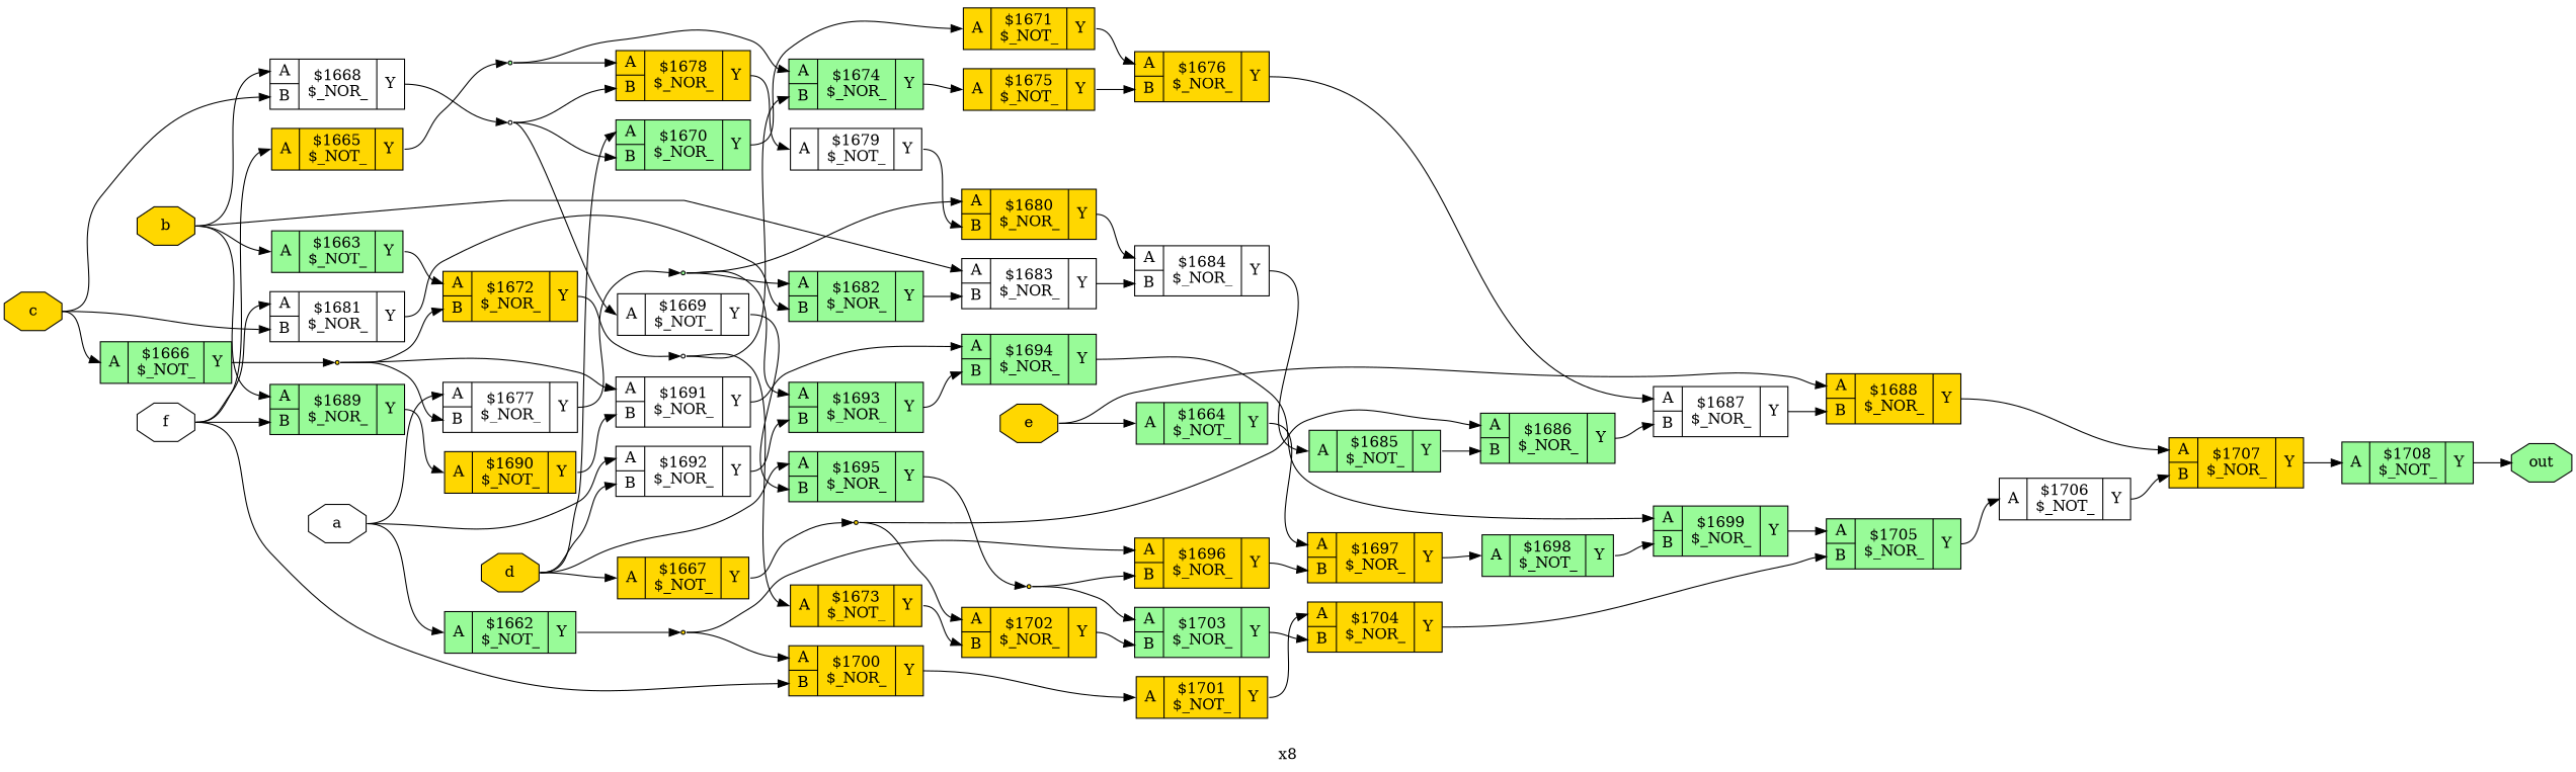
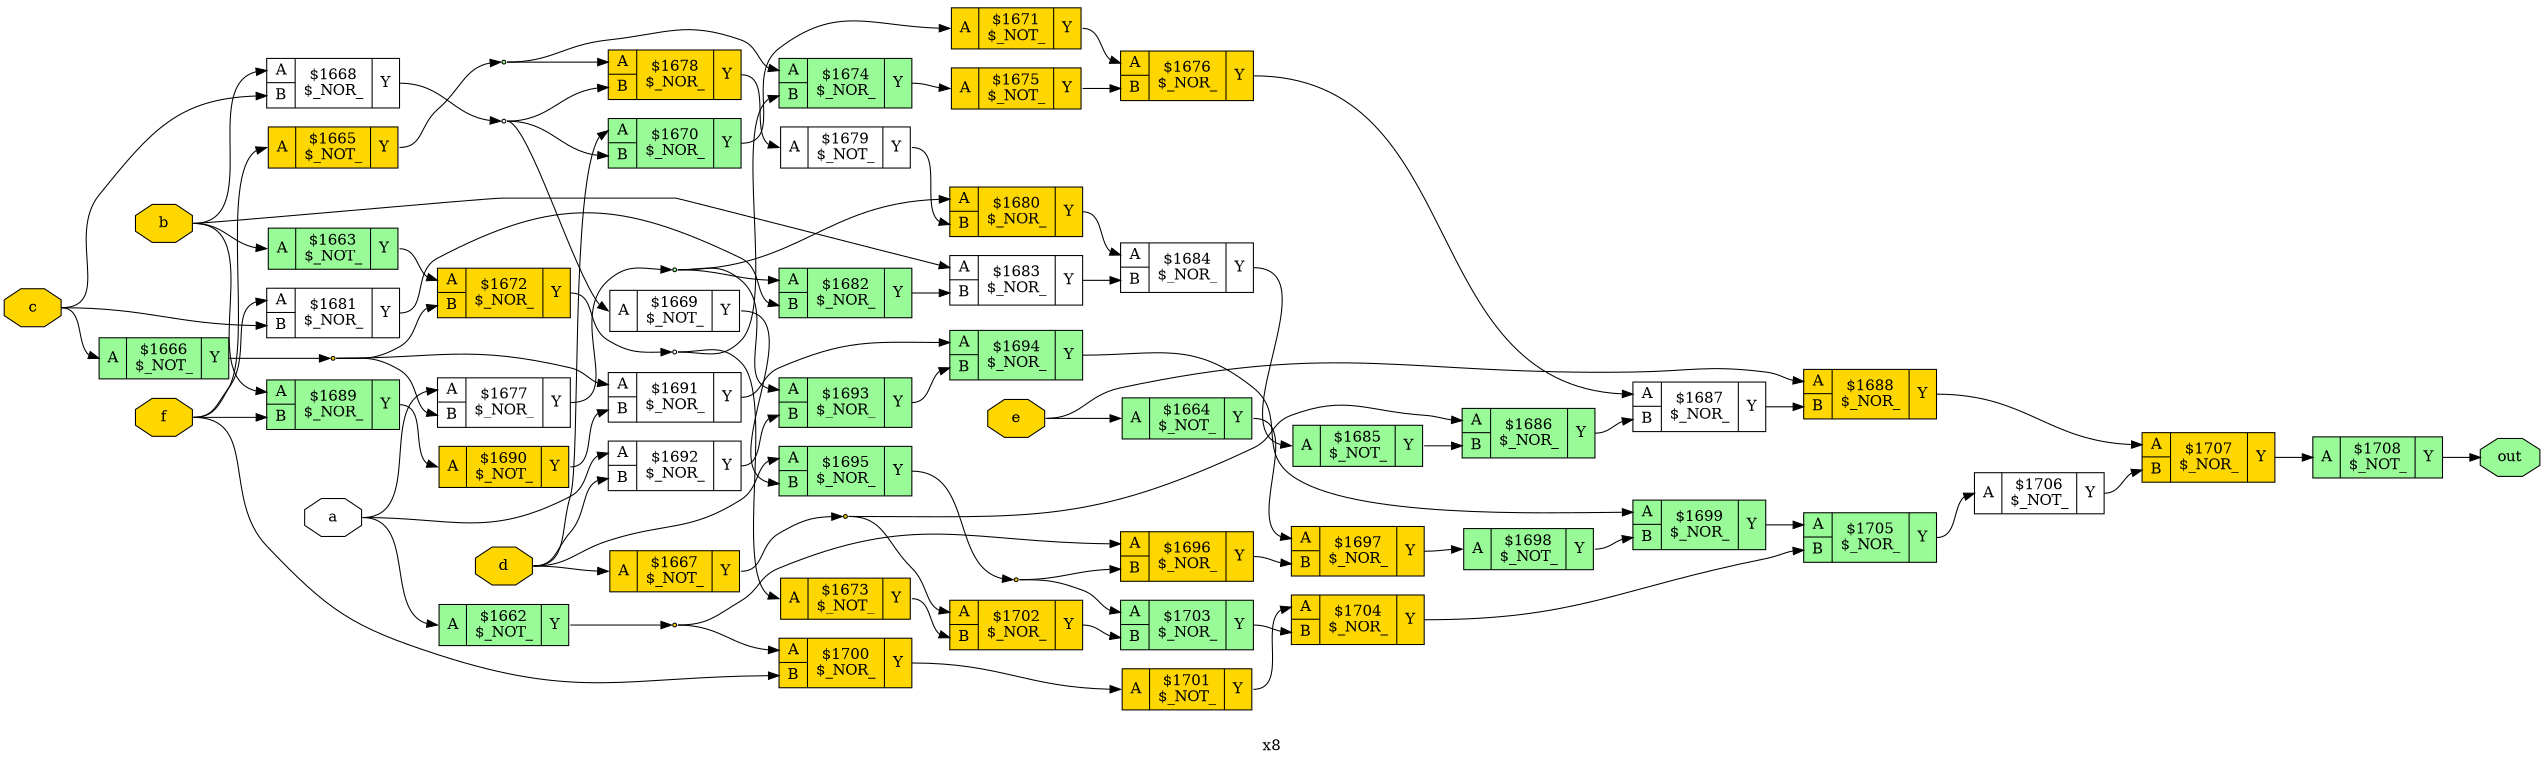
  digraph {
    label=x8
    rankdir=LR
    remincross=true
    node [fillcolor=gold shape=record style=filled]
    edge [color=black headport="p54:w" tailport="p55:e"]
    n47 [color=black fillcolor=white fontcolor=black label=a shape=octagon]
    c56 [fillcolor=palegreen label="{{<p54> A}|$1662\n$_NOT_|{<p55> Y}}"]
    c72 [fillcolor=white label="{{<p54> A|<p62> B}|$1677\n$_NOR_|{<p55> Y}}"]
    c87 [fillcolor=white label="{{<p54> A|<p62> B}|$1692\n$_NOR_|{<p55> Y}}"]
    n45 [shape=point]
    n14 [fillcolor=palegreen shape=point]
    c88 [fillcolor=palegreen label="{{<p54> A|<p62> B}|$1693\n$_NOR_|{<p55> Y}}"]
    n48 [color=black fontcolor=black label=b shape=octagon]
    c57 [fillcolor=palegreen label="{{<p54> A}|$1663\n$_NOT_|{<p55> Y}}"]
    c63 [fillcolor=white label="{{<p54> A|<p62> B}|$1668\n$_NOR_|{<p55> Y}}"]
    c78 [fillcolor=white label="{{<p54> A|<p62> B}|$1683\n$_NOR_|{<p55> Y}}"]
    c84 [fillcolor=palegreen label="{{<p54> A|<p62> B}|$1689\n$_NOR_|{<p55> Y}}"]
    c67 [label="{{<p54> A|<p62> B}|$1672\n$_NOR_|{<p55> Y}}"]
    n5 [fillcolor=white shape=point]
    c79 [fillcolor=white label="{{<p54> A|<p62> B}|$1684\n$_NOR_|{<p55> Y}}"]
    c85 [label="{{<p54> A}|$1690\n$_NOT_|{<p55> Y}}"]
    n49 [color=black fontcolor=black label=c shape=octagon]
    c60 [fillcolor=palegreen label="{{<p54> A}|$1666\n$_NOT_|{<p55> Y}}"]
    c76 [fillcolor=white label="{{<p54> A|<p62> B}|$1681\n$_NOR_|{<p55> Y}}"]
    n3 [shape=point]
    c77 [fillcolor=palegreen label="{{<p54> A|<p62> B}|$1682\n$_NOR_|{<p55> Y}}"]
    n50 [color=black fontcolor=black label=d shape=octagon]
    c61 [label="{{<p54> A}|$1667\n$_NOT_|{<p55> Y}}"]
    c65 [fillcolor=palegreen label="{{<p54> A|<p62> B}|$1670\n$_NOR_|{<p55> Y}}"]
    c90 [fillcolor=palegreen label="{{<p54> A|<p62> B}|$1695\n$_NOR_|{<p55> Y}}"]
    n4 [shape=point]
    c66 [label="{{<p54> A}|$1671\n$_NOT_|{<p55> Y}}"]
    n32 [shape=point]
    n51 [color=black fontcolor=black label=e shape=octagon]
    c58 [fillcolor=palegreen label="{{<p54> A}|$1664\n$_NOT_|{<p55> Y}}"]
    c83 [label="{{<p54> A|<p62> B}|$1688\n$_NOR_|{<p55> Y}}"]
    c92 [label="{{<p54> A|<p62> B}|$1697\n$_NOR_|{<p55> Y}}"]
    c102 [label="{{<p54> A|<p62> B}|$1707\n$_NOR_|{<p55> Y}}"]
-   n52 [color=black fillcolor=white fontcolor=black label=f shape=octagon]
+   n52 [color=black fontcolor=black label=f shape=octagon]
    c59 [label="{{<p54> A}|$1665\n$_NOT_|{<p55> Y}}"]
    c95 [label="{{<p54> A|<p62> B}|$1700\n$_NOR_|{<p55> Y}}"]
    n2 [fillcolor=palegreen shape=point]
    c96 [label="{{<p54> A}|$1701\n$_NOT_|{<p55> Y}}"]
    n53 [color=black fillcolor=palegreen fontcolor=black label=out shape=octagon]
    c91 [label="{{<p54> A|<p62> B}|$1696\n$_NOR_|{<p55> Y}}"]
    n9 [fillcolor=white shape=point]
    c93 [fillcolor=palegreen label="{{<p54> A}|$1698\n$_NOT_|{<p55> Y}}"]
    c69 [fillcolor=palegreen label="{{<p54> A|<p62> B}|$1674\n$_NOR_|{<p55> Y}}"]
    c73 [label="{{<p54> A|<p62> B}|$1678\n$_NOR_|{<p55> Y}}"]
    c86 [fillcolor=white label="{{<p54> A|<p62> B}|$1691\n$_NOR_|{<p55> Y}}"]
    c97 [label="{{<p54> A|<p62> B}|$1702\n$_NOR_|{<p55> Y}}"]
    c81 [fillcolor=palegreen label="{{<p54> A|<p62> B}|$1686\n$_NOR_|{<p55> Y}}"]
    c64 [fillcolor=white label="{{<p54> A}|$1669\n$_NOT_|{<p55> Y}}"]
    c71 [label="{{<p54> A|<p62> B}|$1676\n$_NOR_|{<p55> Y}}"]
    c82 [fillcolor=white label="{{<p54> A|<p62> B}|$1687\n$_NOR_|{<p55> Y}}"]
    c68 [label="{{<p54> A}|$1673\n$_NOT_|{<p55> Y}}"]
    c98 [fillcolor=palegreen label="{{<p54> A|<p62> B}|$1703\n$_NOR_|{<p55> Y}}"]
    c70 [label="{{<p54> A}|$1675\n$_NOT_|{<p55> Y}}"]
    c75 [label="{{<p54> A|<p62> B}|$1680\n$_NOR_|{<p55> Y}}"]
    c74 [fillcolor=white label="{{<p54> A}|$1679\n$_NOT_|{<p55> Y}}"]
    c80 [fillcolor=palegreen label="{{<p54> A}|$1685\n$_NOT_|{<p55> Y}}"]
    c103 [fillcolor=palegreen label="{{<p54> A}|$1708\n$_NOT_|{<p55> Y}}"]
    c89 [fillcolor=palegreen label="{{<p54> A|<p62> B}|$1694\n$_NOR_|{<p55> Y}}"]
    c94 [fillcolor=palegreen label="{{<p54> A|<p62> B}|$1699\n$_NOR_|{<p55> Y}}"]
    c100 [fillcolor=palegreen label="{{<p54> A|<p62> B}|$1705\n$_NOR_|{<p55> Y}}"]
    c101 [fillcolor=white label="{{<p54> A}|$1706\n$_NOT_|{<p55> Y}}"]
    c99 [label="{{<p54> A|<p62> B}|$1704\n$_NOR_|{<p55> Y}}"]
    n47 -> c56 [tailport=e]
    n47 -> c72 [tailport=e]
    n47 -> c87 [tailport=e]
    c56 -> n45 [headport=w]
    c72 -> n14 [headport=w]
    c87 -> c88 [headport="p62:w"]
    n45 -> c95 [tailport=e]
    n45 -> c91 [tailport=e]
    n14 -> c88 [tailport=e]
    n14 -> c77 [tailport=e]
    n14 -> c75 [tailport=e]
    c88 -> c89 [headport="p62:w"]
    n48 -> c57 [tailport=e]
    n48 -> c63 [tailport=e]
    n48 -> c78 [tailport=e]
    n48 -> c84 [tailport=e]
    c57 -> c67
    c63 -> n5 [headport=w]
    c78 -> c79 [headport="p62:w"]
    c84 -> c85
    c67 -> n9 [headport=w]
    n5 -> c65 [headport="p62:w" tailport=e]
    n5 -> c73 [headport="p62:w" tailport=e]
    n5 -> c64 [tailport=e]
    c79 -> c80
    c85 -> c86 [headport="p62:w"]
    n49 -> c63 [headport="p62:w" tailport=e]
    n49 -> c60 [tailport=e]
    n49 -> c76 [headport="p62:w" tailport=e]
    c60 -> n3 [headport=w]
    c76 -> c77 [headport="p62:w"]
    n3 -> c72 [headport="p62:w" tailport=e]
    n3 -> c67 [headport="p62:w" tailport=e]
    n3 -> c86 [tailport=e]
    c77 -> c78 [headport="p62:w"]
    n50 -> c87 [headport="p62:w" tailport=e]
    n50 -> c61 [tailport=e]
    n50 -> c65 [tailport=e]
    n50 -> c90 [tailport=e]
    c61 -> n4 [headport=w]
    c65 -> c66
    c90 -> n32 [headport=w]
    n4 -> c97 [tailport=e]
    n4 -> c81 [tailport=e]
    c66 -> c71
    n32 -> c91 [headport="p62:w" tailport=e]
    n32 -> c98 [tailport=e]
    n51 -> c58 [tailport=e]
    n51 -> c83 [tailport=e]
    c58 -> c92
    c83 -> c102
    c92 -> c93
    c102 -> c103
    n52 -> c84 [headport="p62:w" tailport=e]
    n52 -> c76 [tailport=e]
    n52 -> c59 [tailport=e]
    n52 -> c95 [headport="p62:w" tailport=e]
    c59 -> n2 [headport=w]
    c95 -> c96
    n2 -> c69 [tailport=e]
    n2 -> c73 [tailport=e]
    c96 -> c99
    c91 -> c92 [headport="p62:w"]
    n9 -> c69 [headport="p62:w" tailport=e]
    n9 -> c68 [tailport=e]
    c93 -> c94 [headport="p62:w"]
    c69 -> c70
    c73 -> c74
    c86 -> c89
    c97 -> c98 [headport="p62:w"]
    c81 -> c82 [headport="p62:w"]
    c64 -> c90 [headport="p62:w"]
    c71 -> c82
    c82 -> c83 [headport="p62:w"]
    c68 -> c97 [headport="p62:w"]
    c98 -> c99 [headport="p62:w"]
    c70 -> c71 [headport="p62:w"]
    c75 -> c79
    c74 -> c75 [headport="p62:w"]
    c80 -> c81 [headport="p62:w"]
    c103 -> n53 [headport=w]
    c89 -> c94
    c94 -> c100
    c100 -> c101
    c101 -> c102 [headport="p62:w"]
    c99 -> c100 [headport="p62:w"]
  }
